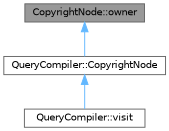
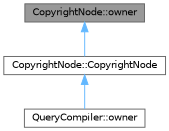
  digraph {
    rankdir=TB
    node [color=grey40 fillcolor=white fontname=Helvetica fontsize=10 shape=box style=filled]
    edge [color=steelblue1 dir=back fontname=Helvetica fontsize=10 labelfontname=Helvetica labelfontsize=10 style=solid]
    n1 [color=gray40 fillcolor=grey60 fontcolor=black height=0.2 label="CopyrightNode::owner" width=0.4]
-   n2 [height=0.2 label="QueryCompiler::CopyrightNode" width=0.4]
-   n3 [height=0.2 label="QueryCompiler::visit" width=0.4]
+   n2 [height=0.2 label="CopyrightNode::CopyrightNode" width=0.4]
+   n3 [height=0.2 label="QueryCompiler::owner" width=0.4]
    n1 -> n2
    n2 -> n3
  }
